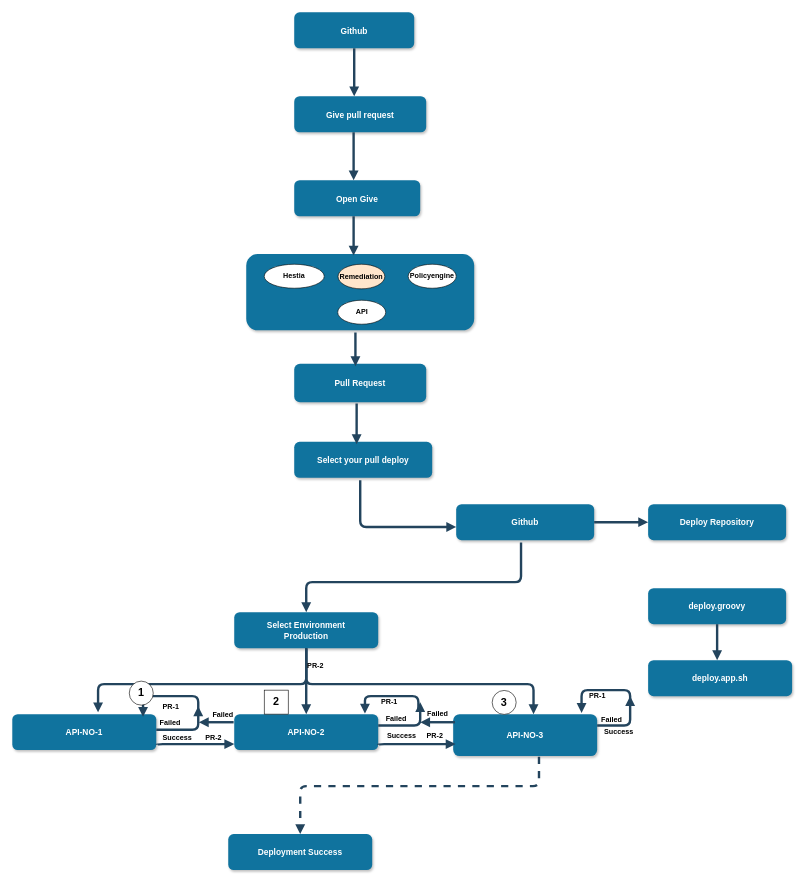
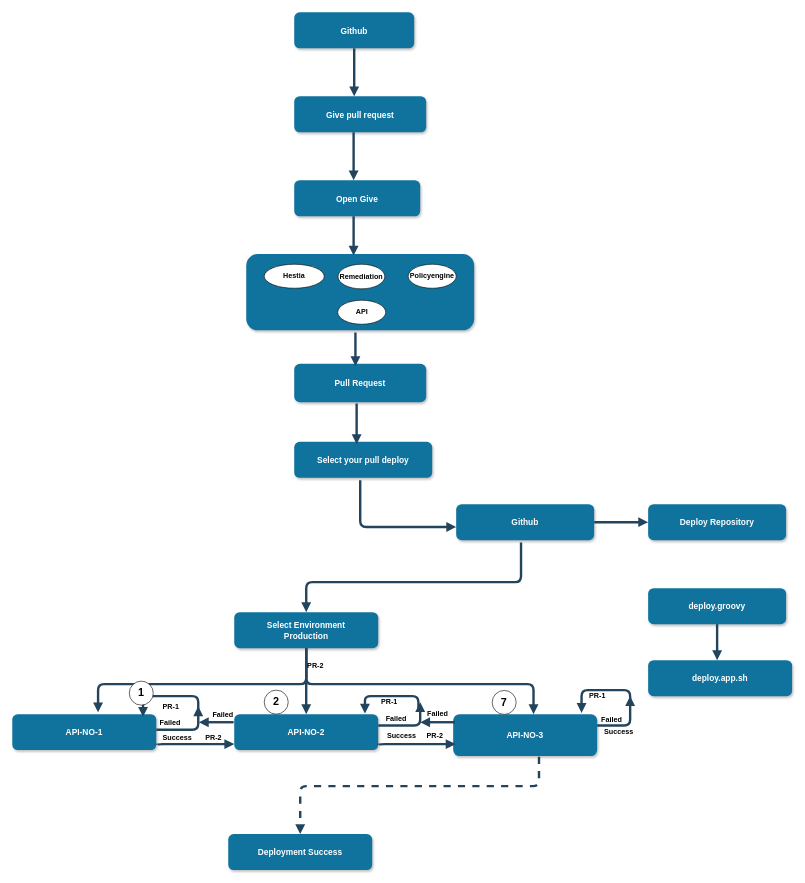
  <mxCell id="0" />
  <mxCell id="1" parent="0" />
  <mxCell id="2" value="Github" style="rounded=1;fillColor=#10739E;strokeColor=none;shadow=1;gradientColor=none;fontStyle=1;fontColor=#FFFFFF;fontSize=14;" parent="1" vertex="1"><mxGeometry x="490" y="20" width="200" height="60" as="geometry" /></mxCell>
  <mxCell id="3" value="Give pull request" style="rounded=1;fillColor=#10739E;strokeColor=none;shadow=1;gradientColor=none;fontStyle=1;fontColor=#FFFFFF;fontSize=14;" parent="1" vertex="1"><mxGeometry x="490" y="160" width="220" height="60" as="geometry" /></mxCell>
  <mxCell id="4" value="Open Give" style="rounded=1;fillColor=#10739E;strokeColor=none;shadow=1;gradientColor=none;fontStyle=1;fontColor=#FFFFFF;fontSize=14;" parent="1" vertex="1"><mxGeometry x="490" y="300" width="210" height="60" as="geometry" /></mxCell>
  <mxCell id="5" value="" style="rounded=1;fillColor=#10739E;strokeColor=none;shadow=1;gradientColor=none;fontStyle=1;fontColor=#FFFFFF;fontSize=14;" parent="1" vertex="1"><mxGeometry x="410" y="423" width="380" height="127" as="geometry" /></mxCell>
  <mxCell id="6" value="Pull Request" style="rounded=1;fillColor=#10739E;strokeColor=none;shadow=1;gradientColor=none;fontStyle=1;fontColor=#FFFFFF;fontSize=14;" parent="1" vertex="1"><mxGeometry x="490" y="606" width="220" height="64" as="geometry" /></mxCell>
  <mxCell id="7" value="Select your pull deploy" style="rounded=1;fillColor=#10739E;strokeColor=none;shadow=1;gradientColor=none;fontStyle=1;fontColor=#FFFFFF;fontSize=14;" parent="1" vertex="1"><mxGeometry x="490" y="736" width="230" height="60" as="geometry" /></mxCell>
  <mxCell id="8" value="" style="edgeStyle=elbowEdgeStyle;elbow=vertical;strokeWidth=4;endArrow=block;endFill=1;fontStyle=1;strokeColor=#23445D;" parent="1" source="2" target="3" edge="1"><mxGeometry x="22" y="165.5" width="100" height="100" as="geometry"><mxPoint x="-68" y="195.5" as="sourcePoint" /><mxPoint x="32" y="95.5" as="targetPoint" /><Array as="points"><mxPoint x="590" y="125" /></Array></mxGeometry></mxCell>
  <mxCell id="9" value="" style="edgeStyle=elbowEdgeStyle;elbow=vertical;strokeWidth=4;endArrow=block;endFill=1;fontStyle=1;strokeColor=#23445D;exitX=0.45;exitY=1;exitDx=0;exitDy=0;exitPerimeter=0;" parent="1" source="3" target="4" edge="1"><mxGeometry x="-8" y="385.5" width="100" height="100" as="geometry"><mxPoint x="560" y="300" as="sourcePoint" /><mxPoint x="560" y="390" as="targetPoint" /><Array as="points"><mxPoint x="589" y="280" /></Array></mxGeometry></mxCell>
  <mxCell id="10" value="" style="edgeStyle=elbowEdgeStyle;elbow=vertical;strokeWidth=4;endArrow=block;endFill=1;fontStyle=1;strokeColor=#23445D;" parent="1" edge="1"><mxGeometry x="-8" y="511" width="100" height="100" as="geometry"><mxPoint x="589" y="360" as="sourcePoint" /><mxPoint x="589" y="425.5" as="targetPoint" /><Array as="points"><mxPoint x="589" y="405.5" /></Array></mxGeometry></mxCell>
  <mxCell id="11" value="&lt;b&gt;Hestia&lt;/b&gt;" style="ellipse;whiteSpace=wrap;html=1;" parent="1" vertex="1"><mxGeometry x="440" y="440" width="100" height="40" as="geometry" /></mxCell>
- <mxCell id="12" value="&lt;b&gt;Remediation&lt;/b&gt;" style="ellipse;whiteSpace=wrap;html=1;fillColor=#ffe6cc;" parent="1" vertex="1"><mxGeometry x="563" y="440" width="78" height="41" as="geometry" /></mxCell>
+ <mxCell id="12" value="&lt;b&gt;Remediation&lt;/b&gt;" style="ellipse;whiteSpace=wrap;html=1;" parent="1" vertex="1"><mxGeometry x="563" y="440" width="78" height="41" as="geometry" /></mxCell>
  <mxCell id="13" value="&lt;b&gt;Policyengine&lt;/b&gt;" style="ellipse;whiteSpace=wrap;html=1;" parent="1" vertex="1"><mxGeometry x="680" y="440" width="80" height="40" as="geometry" /></mxCell>
  <mxCell id="14" value="&lt;b&gt;API&lt;/b&gt;" style="ellipse;whiteSpace=wrap;html=1;" parent="1" vertex="1"><mxGeometry x="562.5" y="500" width="80" height="40" as="geometry" /></mxCell>
  <mxCell id="15" value="" style="edgeStyle=elbowEdgeStyle;elbow=vertical;strokeWidth=4;endArrow=block;endFill=1;fontStyle=1;strokeColor=#23445D;exitX=0.479;exitY=1.031;exitDx=0;exitDy=0;exitPerimeter=0;entryX=0.464;entryY=0.063;entryDx=0;entryDy=0;entryPerimeter=0;" parent="1" source="5" target="6" edge="1"><mxGeometry x="-17" y="731" width="100" height="100" as="geometry"><mxPoint x="580" y="580" as="sourcePoint" /><mxPoint x="580" y="645.5" as="targetPoint" /><Array as="points"><mxPoint x="630" y="590" /><mxPoint x="592" y="590" /></Array></mxGeometry></mxCell>
  <mxCell id="16" value="" style="edgeStyle=elbowEdgeStyle;elbow=vertical;strokeWidth=4;endArrow=block;endFill=1;fontStyle=1;strokeColor=#23445D;exitX=0.473;exitY=1.031;exitDx=0;exitDy=0;exitPerimeter=0;" parent="1" source="6" edge="1"><mxGeometry x="-19" y="867" width="100" height="100" as="geometry"><mxPoint x="590" y="690" as="sourcePoint" /><mxPoint x="594" y="740" as="targetPoint" /><Array as="points"><mxPoint x="594" y="700" /><mxPoint x="590" y="726" /></Array></mxGeometry></mxCell>
  <mxCell id="17" value="Github" style="rounded=1;fillColor=#10739E;strokeColor=none;shadow=1;gradientColor=none;fontStyle=1;fontColor=#FFFFFF;fontSize=14;" parent="1" vertex="1"><mxGeometry x="760" y="840" width="230" height="60" as="geometry" /></mxCell>
  <mxCell id="18" value="" style="edgeStyle=elbowEdgeStyle;elbow=vertical;strokeWidth=4;endArrow=block;endFill=1;fontStyle=1;strokeColor=#23445D;" parent="1" edge="1"><mxGeometry x="-63" y="1045" width="100" height="100" as="geometry"><mxPoint x="600" y="800" as="sourcePoint" /><mxPoint x="760" y="878" as="targetPoint" /><Array as="points"><mxPoint x="640" y="878" /><mxPoint x="546" y="904" /></Array></mxGeometry></mxCell>
  <mxCell id="19" value="Deploy Repository" style="rounded=1;fillColor=#10739E;strokeColor=none;shadow=1;gradientColor=none;fontStyle=1;fontColor=#FFFFFF;fontSize=14;" parent="1" vertex="1"><mxGeometry x="1080" y="840" width="230" height="60" as="geometry" /></mxCell>
  <mxCell id="20" value="" style="edgeStyle=elbowEdgeStyle;elbow=vertical;strokeWidth=4;endArrow=block;endFill=1;fontStyle=1;strokeColor=#23445D;exitX=1;exitY=0.5;exitDx=0;exitDy=0;entryX=0;entryY=0.5;entryDx=0;entryDy=0;" parent="1" source="17" target="19" edge="1"><mxGeometry x="427" y="1045" width="100" height="100" as="geometry"><mxPoint x="1040" y="850" as="sourcePoint" /><mxPoint x="1040" y="870" as="targetPoint" /><Array as="points"><mxPoint x="1040" y="870" /><mxPoint x="1036" y="904" /></Array></mxGeometry></mxCell>
  <mxCell id="21" value="deploy.groovy" style="rounded=1;fillColor=#10739E;strokeColor=none;shadow=1;gradientColor=none;fontStyle=1;fontColor=#FFFFFF;fontSize=14;" parent="1" vertex="1"><mxGeometry x="1080" y="980" width="230" height="60" as="geometry" /></mxCell>
  <mxCell id="22" value="deploy.app.sh" style="rounded=1;fillColor=#10739E;strokeColor=none;shadow=1;gradientColor=none;fontStyle=1;fontColor=#FFFFFF;fontSize=14;" parent="1" vertex="1"><mxGeometry x="1080" y="1100" width="240" height="60" as="geometry" /></mxCell>
  <mxCell id="23" value="" style="edgeStyle=elbowEdgeStyle;elbow=vertical;strokeWidth=4;endArrow=block;endFill=1;fontStyle=1;strokeColor=#23445D;exitX=0.5;exitY=1;exitDx=0;exitDy=0;" parent="1" source="21" edge="1"><mxGeometry x="512" y="1285" width="100" height="100" as="geometry"><mxPoint x="1170" y="1050" as="sourcePoint" /><mxPoint x="1195" y="1100" as="targetPoint" /><Array as="points"><mxPoint x="1210" y="1080" /><mxPoint x="1121" y="1144" /></Array></mxGeometry></mxCell>
  <mxCell id="24" value="" style="edgeStyle=elbowEdgeStyle;elbow=vertical;strokeWidth=4;endArrow=block;endFill=1;fontStyle=1;strokeColor=#23445D;exitX=0.47;exitY=1.067;exitDx=0;exitDy=0;exitPerimeter=0;entryX=0.5;entryY=0;entryDx=0;entryDy=0;" parent="1" source="17" target="25" edge="1"><mxGeometry x="167" y="1215" width="100" height="100" as="geometry"><mxPoint x="830" y="970" as="sourcePoint" /><mxPoint x="700" y="1010" as="targetPoint" /><Array as="points"><mxPoint x="780" y="970" /><mxPoint x="776" y="1074" /></Array></mxGeometry></mxCell>
  <mxCell id="25" value="Select Environment &#10;Production" style="rounded=1;fillColor=#10739E;strokeColor=none;shadow=1;gradientColor=none;fontStyle=1;fontColor=#FFFFFF;fontSize=14;" parent="1" vertex="1"><mxGeometry x="390" y="1020" width="240" height="60" as="geometry" /></mxCell>
  <mxCell id="26" value="" style="edgeStyle=elbowEdgeStyle;elbow=vertical;strokeWidth=4;endArrow=block;endFill=1;fontStyle=1;strokeColor=#23445D;exitX=0.5;exitY=1;exitDx=0;exitDy=0;" parent="1" source="25" edge="1"><mxGeometry x="-181" y="1441" width="100" height="100" as="geometry"><mxPoint x="520" y="1130" as="sourcePoint" /><mxPoint x="163" y="1187" as="targetPoint" /><Array as="points"><mxPoint x="270" y="1140" /><mxPoint x="428" y="1300" /></Array></mxGeometry></mxCell>
  <mxCell id="27" value="" style="edgeStyle=elbowEdgeStyle;elbow=vertical;strokeWidth=4;endArrow=block;endFill=1;fontStyle=1;strokeColor=#23445D;entryX=0.558;entryY=0;entryDx=0;entryDy=0;entryPerimeter=0;" parent="1" target="31" edge="1"><mxGeometry x="-251" y="1541" width="100" height="100" as="geometry"><mxPoint x="510" y="1080" as="sourcePoint" /><mxPoint x="830" y="1180" as="targetPoint" /><Array as="points"><mxPoint x="630" y="1140" /><mxPoint x="358" y="1400" /></Array></mxGeometry></mxCell>
  <mxCell id="28" value="" style="edgeStyle=elbowEdgeStyle;elbow=vertical;strokeWidth=4;endArrow=block;endFill=1;fontStyle=1;strokeColor=#23445D;" parent="1" edge="1"><mxGeometry x="-143" y="1375" width="100" height="100" as="geometry"><mxPoint x="510" y="1080" as="sourcePoint" /><mxPoint x="510" y="1190" as="targetPoint" /><Array as="points"><mxPoint x="510" y="1150" /><mxPoint x="466" y="1234" /></Array></mxGeometry></mxCell>
  <mxCell id="29" value="API-NO-1" style="rounded=1;fillColor=#10739E;strokeColor=none;shadow=1;gradientColor=none;fontStyle=1;fontColor=#FFFFFF;fontSize=14;" parent="1" vertex="1"><mxGeometry x="20" y="1190" width="240" height="60" as="geometry" /></mxCell>
  <mxCell id="30" value="API-NO-2" style="rounded=1;fillColor=#10739E;strokeColor=none;shadow=1;gradientColor=none;fontStyle=1;fontColor=#FFFFFF;fontSize=14;" parent="1" vertex="1"><mxGeometry x="390" y="1190" width="240" height="60" as="geometry" /></mxCell>
  <mxCell id="31" value="API-NO-3" style="rounded=1;fillColor=#10739E;strokeColor=none;shadow=1;gradientColor=none;fontStyle=1;fontColor=#FFFFFF;fontSize=14;" parent="1" vertex="1"><mxGeometry x="755" y="1190" width="240" height="70" as="geometry" /></mxCell>
  <mxCell id="32" value="&lt;b&gt;PR-1&lt;/b&gt;" style="text;html=1;resizable=0;points=[];autosize=1;align=left;verticalAlign=top;spacingTop=-4;" parent="1" vertex="1"><mxGeometry x="269" y="1168" width="40" height="20" as="geometry" /></mxCell>
  <mxCell id="33" value="&lt;b&gt;Failed&lt;/b&gt;" style="text;html=1;resizable=0;points=[];autosize=1;align=left;verticalAlign=top;spacingTop=-4;" parent="1" vertex="1"><mxGeometry x="264" y="1194" width="50" height="20" as="geometry" /></mxCell>
  <mxCell id="34" value="&lt;b&gt;PR-1&lt;/b&gt;" style="text;html=1;resizable=0;points=[];autosize=1;align=left;verticalAlign=top;spacingTop=-4;" parent="1" vertex="1"><mxGeometry x="632.5" y="1160" width="40" height="20" as="geometry" /></mxCell>
  <mxCell id="35" value="&lt;b&gt;Failed&lt;/b&gt;" style="text;html=1;resizable=0;points=[];autosize=1;align=left;verticalAlign=top;spacingTop=-4;" parent="1" vertex="1"><mxGeometry x="641" y="1188" width="50" height="20" as="geometry" /></mxCell>
  <mxCell id="36" value="" style="edgeStyle=elbowEdgeStyle;elbow=vertical;strokeWidth=4;endArrow=block;endFill=1;fontStyle=1;strokeColor=#23445D;exitX=1.004;exitY=0.383;exitDx=0;exitDy=0;exitPerimeter=0;" parent="1" edge="1"><mxGeometry x="-213" y="1413" width="100" height="100" as="geometry"><mxPoint x="261" y="1241" as="sourcePoint" /><mxPoint x="390" y="1240" as="targetPoint" /><Array as="points"><mxPoint x="310" y="1240" /></Array></mxGeometry></mxCell>
  <mxCell id="37" value="" style="edgeStyle=elbowEdgeStyle;elbow=vertical;strokeWidth=4;endArrow=block;endFill=1;fontStyle=1;strokeColor=#23445D;exitX=1.004;exitY=0.383;exitDx=0;exitDy=0;exitPerimeter=0;" parent="1" edge="1"><mxGeometry x="156" y="1413" width="100" height="100" as="geometry"><mxPoint x="630" y="1241" as="sourcePoint" /><mxPoint x="759" y="1240" as="targetPoint" /><Array as="points"><mxPoint x="679" y="1240" /></Array></mxGeometry></mxCell>
  <mxCell id="38" value="&lt;b&gt;Success&lt;/b&gt;" style="text;html=1;resizable=0;points=[];autosize=1;align=left;verticalAlign=top;spacingTop=-4;" parent="1" vertex="1"><mxGeometry x="269" y="1220" width="60" height="20" as="geometry" /></mxCell>
  <mxCell id="39" value="&lt;b&gt;PR-2&lt;/b&gt;" style="text;html=1;resizable=0;points=[];autosize=1;align=left;verticalAlign=top;spacingTop=-4;" parent="1" vertex="1"><mxGeometry x="340" y="1220" width="40" height="20" as="geometry" /></mxCell>
  <mxCell id="40" value="" style="edgeStyle=elbowEdgeStyle;elbow=vertical;strokeWidth=4;endArrow=block;endFill=1;fontStyle=1;strokeColor=#23445D;exitX=1.004;exitY=0.383;exitDx=0;exitDy=0;exitPerimeter=0;" parent="1" edge="1"><mxGeometry x="151.5" y="1381" width="100" height="100" as="geometry"><mxPoint x="630" y="1209" as="sourcePoint" /><mxPoint x="700" y="1170" as="targetPoint" /><Array as="points"><mxPoint x="680" y="1209" /></Array></mxGeometry></mxCell>
  <mxCell id="41" value="&lt;b&gt;Success&lt;/b&gt;" style="text;html=1;resizable=0;points=[];autosize=1;align=left;verticalAlign=top;spacingTop=-4;" parent="1" vertex="1"><mxGeometry x="642.5" y="1217" width="60" height="20" as="geometry" /></mxCell>
  <mxCell id="42" value="&lt;b&gt;PR-2&lt;/b&gt;" style="text;html=1;resizable=0;points=[];autosize=1;align=left;verticalAlign=top;spacingTop=-4;" parent="1" vertex="1"><mxGeometry x="709" y="1217" width="40" height="20" as="geometry" /></mxCell>
  <mxCell id="43" value="&lt;b&gt;PR-2&lt;/b&gt;" style="text;html=1;resizable=0;points=[];autosize=1;align=left;verticalAlign=top;spacingTop=-4;" vertex="1" parent="1"><mxGeometry x="510" y="1100" width="40" height="20" as="geometry" /></mxCell>
  <mxCell id="44" value="" style="edgeStyle=elbowEdgeStyle;elbow=vertical;strokeWidth=4;endArrow=block;endFill=1;fontStyle=1;strokeColor=#23445D;exitX=0.596;exitY=1.014;exitDx=0;exitDy=0;exitPerimeter=0;entryX=0.5;entryY=0;entryDx=0;entryDy=0;dashed=1;" parent="1" edge="1" target="45" source="31"><mxGeometry x="359" y="1541" width="100" height="100" as="geometry"><mxPoint x="900" y="1270" as="sourcePoint" /><mxPoint x="800" y="1330" as="targetPoint" /><Array as="points"><mxPoint x="840" y="1310" /><mxPoint x="930" y="1370" /><mxPoint x="1130" y="1370" /><mxPoint x="968" y="1400" /></Array></mxGeometry></mxCell>
  <mxCell id="45" value="Deployment Success" style="rounded=1;fillColor=#10739E;strokeColor=none;shadow=1;gradientColor=none;fontStyle=1;fontColor=#FFFFFF;fontSize=14;" parent="1" vertex="1"><mxGeometry x="380" y="1390" width="240" height="60" as="geometry" /></mxCell>
  <mxCell id="46" value="" style="edgeStyle=elbowEdgeStyle;elbow=vertical;strokeWidth=4;endArrow=block;endFill=1;fontStyle=1;strokeColor=#23445D;exitX=1.004;exitY=0.383;exitDx=0;exitDy=0;exitPerimeter=0;" parent="1" edge="1"><mxGeometry x="521" y="1381" width="100" height="100" as="geometry"><mxPoint x="995" y="1209" as="sourcePoint" /><mxPoint x="1050" y="1160" as="targetPoint" /><Array as="points"><mxPoint x="1090" y="1209" /></Array></mxGeometry></mxCell>
  <mxCell id="47" value="" style="edgeStyle=elbowEdgeStyle;elbow=vertical;strokeWidth=4;endArrow=block;endFill=1;fontStyle=1;strokeColor=#23445D;" parent="1" edge="1"><mxGeometry x="450.5" y="1323" width="100" height="100" as="geometry"><mxPoint x="1050" y="1170" as="sourcePoint" /><mxPoint x="969" y="1188" as="targetPoint" /><Array as="points"><mxPoint x="1010" y="1150" /></Array></mxGeometry></mxCell>
  <mxCell id="48" value="&lt;b&gt;Failed&lt;/b&gt;" style="text;html=1;resizable=0;points=[];autosize=1;align=left;verticalAlign=top;spacingTop=-4;" parent="1" vertex="1"><mxGeometry x="1000" y="1190" width="50" height="20" as="geometry" /></mxCell>
  <mxCell id="49" value="" style="edgeStyle=elbowEdgeStyle;elbow=vertical;strokeWidth=4;endArrow=block;endFill=1;fontStyle=1;strokeColor=#23445D;entryX=0.908;entryY=-0.017;entryDx=0;entryDy=0;entryPerimeter=0;exitX=1.12;exitY=-0.15;exitDx=0;exitDy=0;exitPerimeter=0;" parent="1" target="30" edge="1" source="35"><mxGeometry x="131" y="1331" width="100" height="100" as="geometry"><mxPoint x="730.5" y="1178" as="sourcePoint" /><mxPoint x="649.5" y="1196" as="targetPoint" /><Array as="points"><mxPoint x="670" y="1160" /></Array></mxGeometry></mxCell>
  <mxCell id="50" value="&lt;b&gt;PR-1&lt;/b&gt;" style="text;html=1;resizable=0;points=[];autosize=1;align=left;verticalAlign=top;spacingTop=-4;" parent="1" vertex="1"><mxGeometry x="980" y="1150" width="40" height="20" as="geometry" /></mxCell>
  <mxCell id="51" value="" style="edgeStyle=elbowEdgeStyle;elbow=vertical;strokeWidth=4;endArrow=block;endFill=1;fontStyle=1;strokeColor=#23445D;exitX=1.004;exitY=0.383;exitDx=0;exitDy=0;exitPerimeter=0;" parent="1" edge="1"><mxGeometry x="-218.5" y="1388" width="100" height="100" as="geometry"><mxPoint x="260" y="1216" as="sourcePoint" /><mxPoint x="330" y="1177" as="targetPoint" /><Array as="points"><mxPoint x="330" y="1216" /></Array></mxGeometry></mxCell>
  <mxCell id="52" value="" style="edgeStyle=elbowEdgeStyle;elbow=vertical;strokeWidth=4;endArrow=block;endFill=1;fontStyle=1;strokeColor=#23445D;entryX=0.908;entryY=-0.017;entryDx=0;entryDy=0;entryPerimeter=0;" parent="1" edge="1"><mxGeometry x="-239" y="1336.5" width="100" height="100" as="geometry"><mxPoint x="330" y="1184" as="sourcePoint" /><mxPoint x="238" y="1194.5" as="targetPoint" /><Array as="points"><mxPoint x="290" y="1160" /></Array></mxGeometry></mxCell>
  <mxCell id="53" value="&lt;b&gt;Success&lt;/b&gt;" style="text;html=1;resizable=0;points=[];autosize=1;align=left;verticalAlign=top;spacingTop=-4;" parent="1" vertex="1"><mxGeometry x="1005" y="1210" width="60" height="20" as="geometry" /></mxCell>
  <mxCell id="54" value="" style="edgeStyle=elbowEdgeStyle;elbow=vertical;strokeWidth=4;endArrow=block;endFill=1;fontStyle=1;strokeColor=#23445D;" edge="1" parent="1"><mxGeometry x="139" y="1368.5" width="100" height="100" as="geometry"><mxPoint x="758" y="1203.5" as="sourcePoint" /><mxPoint x="700" y="1204" as="targetPoint" /><Array as="points"><mxPoint x="742" y="1203.5" /><mxPoint x="752" y="1193.5" /></Array></mxGeometry></mxCell>
  <mxCell id="55" value="" style="edgeStyle=elbowEdgeStyle;elbow=vertical;strokeWidth=4;endArrow=block;endFill=1;fontStyle=1;strokeColor=#23445D;" edge="1" parent="1"><mxGeometry x="-230" y="1368.5" width="100" height="100" as="geometry"><mxPoint x="389" y="1203.5" as="sourcePoint" /><mxPoint x="331" y="1204" as="targetPoint" /><Array as="points"><mxPoint x="373" y="1203.5" /><mxPoint x="383" y="1193.5" /></Array></mxGeometry></mxCell>
  <mxCell id="56" value="&lt;b&gt;Failed&lt;/b&gt;" style="text;html=1;resizable=0;points=[];align=center;verticalAlign=middle;labelBackgroundColor=#ffffff;" vertex="1" connectable="0" parent="55"><mxGeometry relative="1" as="geometry"><mxPoint x="10" y="-13.5" as="offset" /></mxGeometry></mxCell>
  <mxCell id="57" value="&lt;b&gt;Failed&lt;/b&gt;" style="text;html=1;resizable=0;points=[];autosize=1;align=left;verticalAlign=top;spacingTop=-4;" vertex="1" parent="1"><mxGeometry x="710" y="1180" width="50" height="20" as="geometry" /></mxCell>
  <mxCell id="58" value="&lt;font style=&quot;font-size: 18px&quot;&gt;&lt;b&gt;1&lt;/b&gt;&lt;/font&gt;" style="ellipse;whiteSpace=wrap;html=1;aspect=fixed;" vertex="1" parent="1"><mxGeometry x="215" y="1135" width="40" height="40" as="geometry" /></mxCell>
- <mxCell id="59" value="&lt;font style=&quot;font-size: 18px&quot;&gt;&lt;b&gt;2&lt;/b&gt;&lt;/font&gt;" style="whiteSpace=wrap;html=1;aspect=fixed;rounded=0;" vertex="1" parent="1"><mxGeometry x="440" y="1150" width="40" height="40" as="geometry" /></mxCell>
- <mxCell id="60" value="&lt;font style=&quot;font-size: 18px&quot;&gt;&lt;b&gt;3&lt;/b&gt;&lt;/font&gt;" style="ellipse;whiteSpace=wrap;html=1;aspect=fixed;" vertex="1" parent="1"><mxGeometry x="820" y="1150.5" width="40" height="40" as="geometry" /></mxCell>
+ <mxCell id="59" value="&lt;font style=&quot;font-size: 18px&quot;&gt;&lt;b&gt;2&lt;/b&gt;&lt;/font&gt;" style="ellipse;whiteSpace=wrap;html=1;aspect=fixed;" vertex="1" parent="1"><mxGeometry x="440" y="1150" width="40" height="40" as="geometry" /></mxCell>
+ <mxCell id="60" value="&lt;font style=&quot;font-size: 18px&quot;&gt;&lt;b&gt;7&lt;/b&gt;&lt;/font&gt;" style="ellipse;whiteSpace=wrap;html=1;aspect=fixed;" vertex="1" parent="1"><mxGeometry x="820" y="1150.5" width="40" height="40" as="geometry" /></mxCell>
